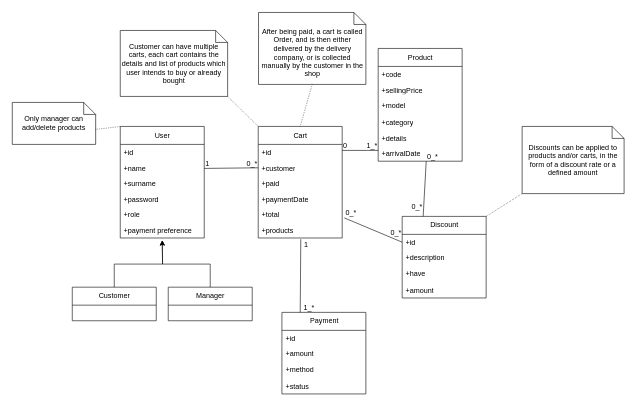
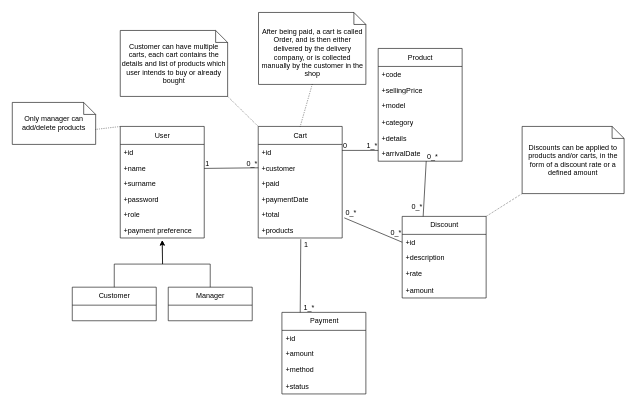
  <mxCell id="0" />
  <mxCell id="1" parent="0" />
  <mxCell id="2" style="edgeStyle=orthogonalEdgeStyle;rounded=0;orthogonalLoop=1;jettySize=auto;html=1;exitX=0.5;exitY=0;exitDx=0;exitDy=0;" parent="1" source="3" edge="1"><mxGeometry relative="1" as="geometry"><mxPoint x="270" y="400" as="targetPoint" /></mxGeometry></mxCell>
  <mxCell id="3" value="Customer" style="swimlane;fontStyle=0;childLayout=stackLayout;horizontal=1;startSize=30;fillColor=none;horizontalStack=0;resizeParent=1;resizeParentMax=0;resizeLast=0;collapsible=1;marginBottom=0;html=1;" parent="1" vertex="1"><mxGeometry x="120" y="478" width="140" height="56" as="geometry" /></mxCell>
  <mxCell id="4" style="edgeStyle=orthogonalEdgeStyle;rounded=0;orthogonalLoop=1;jettySize=auto;html=1;exitX=0.5;exitY=0;exitDx=0;exitDy=0;" parent="1" source="5" edge="1"><mxGeometry relative="1" as="geometry"><mxPoint x="270" y="400" as="targetPoint" /></mxGeometry></mxCell>
  <mxCell id="5" value="Manager" style="swimlane;fontStyle=0;childLayout=stackLayout;horizontal=1;startSize=30;fillColor=none;horizontalStack=0;resizeParent=1;resizeParentMax=0;resizeLast=0;collapsible=1;marginBottom=0;html=1;" parent="1" vertex="1"><mxGeometry x="280" y="478" width="140" height="56" as="geometry" /></mxCell>
  <mxCell id="6" value="Cart" style="swimlane;fontStyle=0;childLayout=stackLayout;horizontal=1;startSize=30;fillColor=none;horizontalStack=0;resizeParent=1;resizeParentMax=0;resizeLast=0;collapsible=1;marginBottom=0;html=1;" parent="1" vertex="1"><mxGeometry x="430" y="210" width="140" height="186" as="geometry" /></mxCell>
  <mxCell id="7" value="+id" style="text;strokeColor=none;fillColor=none;align=left;verticalAlign=top;spacingLeft=4;spacingRight=4;overflow=hidden;rotatable=0;points=[[0,0.5],[1,0.5]];portConstraint=eastwest;whiteSpace=wrap;html=1;" parent="6" vertex="1"><mxGeometry y="30" width="140" height="26" as="geometry" /></mxCell>
  <mxCell id="8" value="+customer" style="text;strokeColor=none;fillColor=none;align=left;verticalAlign=top;spacingLeft=4;spacingRight=4;overflow=hidden;rotatable=0;points=[[0,0.5],[1,0.5]];portConstraint=eastwest;whiteSpace=wrap;html=1;" parent="6" vertex="1"><mxGeometry y="56" width="140" height="26" as="geometry" /></mxCell>
  <mxCell id="9" value="+paid" style="text;strokeColor=none;fillColor=none;align=left;verticalAlign=top;spacingLeft=4;spacingRight=4;overflow=hidden;rotatable=0;points=[[0,0.5],[1,0.5]];portConstraint=eastwest;whiteSpace=wrap;html=1;" parent="6" vertex="1"><mxGeometry y="82" width="140" height="26" as="geometry" /></mxCell>
  <mxCell id="10" value="+paymentDate" style="text;strokeColor=none;fillColor=none;align=left;verticalAlign=top;spacingLeft=4;spacingRight=4;overflow=hidden;rotatable=0;points=[[0,0.5],[1,0.5]];portConstraint=eastwest;whiteSpace=wrap;html=1;" parent="6" vertex="1"><mxGeometry y="108" width="140" height="26" as="geometry" /></mxCell>
  <mxCell id="11" value="+total" style="text;strokeColor=none;fillColor=none;align=left;verticalAlign=top;spacingLeft=4;spacingRight=4;overflow=hidden;rotatable=0;points=[[0,0.5],[1,0.5]];portConstraint=eastwest;whiteSpace=wrap;html=1;" parent="6" vertex="1"><mxGeometry y="134" width="140" height="26" as="geometry" /></mxCell>
  <mxCell id="12" value="+products" style="text;strokeColor=none;fillColor=none;align=left;verticalAlign=top;spacingLeft=4;spacingRight=4;overflow=hidden;rotatable=0;points=[[0,0.5],[1,0.5]];portConstraint=eastwest;whiteSpace=wrap;html=1;" parent="6" vertex="1"><mxGeometry y="160" width="140" height="26" as="geometry" /></mxCell>
  <mxCell id="13" value="Product" style="swimlane;fontStyle=0;childLayout=stackLayout;horizontal=1;startSize=30;fillColor=none;horizontalStack=0;resizeParent=1;resizeParentMax=0;resizeLast=0;collapsible=1;marginBottom=0;html=1;" parent="1" vertex="1"><mxGeometry x="630" width="140" height="188" as="geometry" y="80" /></mxCell>
  <mxCell id="14" value="+code" style="text;strokeColor=none;fillColor=none;align=left;verticalAlign=top;spacingLeft=4;spacingRight=4;overflow=hidden;rotatable=0;points=[[0,0.5],[1,0.5]];portConstraint=eastwest;whiteSpace=wrap;html=1;" parent="13" vertex="1"><mxGeometry y="30" width="140" height="26" as="geometry" /></mxCell>
  <mxCell id="15" value="+sellingPrice" style="text;strokeColor=none;fillColor=none;align=left;verticalAlign=top;spacingLeft=4;spacingRight=4;overflow=hidden;rotatable=0;points=[[0,0.5],[1,0.5]];portConstraint=eastwest;whiteSpace=wrap;html=1;" parent="13" vertex="1"><mxGeometry y="56" width="140" height="26" as="geometry" /></mxCell>
  <mxCell id="16" value="+model" style="text;strokeColor=none;fillColor=none;align=left;verticalAlign=top;spacingLeft=4;spacingRight=4;overflow=hidden;rotatable=0;points=[[0,0.5],[1,0.5]];portConstraint=eastwest;whiteSpace=wrap;html=1;" parent="13" vertex="1"><mxGeometry y="82" width="140" height="28" as="geometry" /></mxCell>
  <mxCell id="17" value="+category" style="text;strokeColor=none;fillColor=none;align=left;verticalAlign=top;spacingLeft=4;spacingRight=4;overflow=hidden;rotatable=0;points=[[0,0.5],[1,0.5]];portConstraint=eastwest;whiteSpace=wrap;html=1;" parent="13" vertex="1"><mxGeometry y="110" width="140" height="26" as="geometry" /></mxCell>
  <mxCell id="18" value="+details" style="text;strokeColor=none;fillColor=none;align=left;verticalAlign=top;spacingLeft=4;spacingRight=4;overflow=hidden;rotatable=0;points=[[0,0.5],[1,0.5]];portConstraint=eastwest;whiteSpace=wrap;html=1;" parent="13" vertex="1"><mxGeometry y="136" width="140" height="26" as="geometry" /></mxCell>
  <mxCell id="19" value="+arrivalDate" style="text;strokeColor=none;fillColor=none;align=left;verticalAlign=top;spacingLeft=4;spacingRight=4;overflow=hidden;rotatable=0;points=[[0,0.5],[1,0.5]];portConstraint=eastwest;whiteSpace=wrap;html=1;" parent="13" vertex="1"><mxGeometry y="162" width="140" height="26" as="geometry" /></mxCell>
  <mxCell id="20" value="" style="endArrow=none;html=1;rounded=0;entryX=0;entryY=0.5;entryDx=0;entryDy=0;" parent="1" target="8" edge="1"><mxGeometry relative="1" as="geometry"><mxPoint x="340" y="280" as="sourcePoint" /><mxPoint x="500" y="280" as="targetPoint" /></mxGeometry></mxCell>
  <mxCell id="21" value="1" style="resizable=0;html=1;whiteSpace=wrap;align=left;verticalAlign=bottom;" parent="20" connectable="0" vertex="1"><mxGeometry x="-1" relative="1" as="geometry" /></mxCell>
  <mxCell id="22" value="0_*" style="resizable=0;html=1;whiteSpace=wrap;align=right;verticalAlign=bottom;" parent="20" connectable="0" vertex="1"><mxGeometry x="1" relative="1" as="geometry"><mxPoint y="1" as="offset" /></mxGeometry></mxCell>
  <mxCell id="23" value="" style="endArrow=none;html=1;rounded=0;" parent="1" edge="1"><mxGeometry relative="1" as="geometry"><mxPoint x="570" y="250" as="sourcePoint" /><mxPoint x="630" y="250" as="targetPoint" /></mxGeometry></mxCell>
  <mxCell id="24" value="0" style="resizable=0;html=1;whiteSpace=wrap;align=left;verticalAlign=bottom;" parent="23" connectable="0" vertex="1"><mxGeometry x="-1" relative="1" as="geometry" /></mxCell>
  <mxCell id="25" value="1_*" style="resizable=0;html=1;whiteSpace=wrap;align=right;verticalAlign=bottom;" parent="23" connectable="0" vertex="1"><mxGeometry x="1" relative="1" as="geometry" /></mxCell>
  <mxCell id="26" value="Only manager can add/delete products" style="shape=note;size=20;whiteSpace=wrap;html=1;" parent="1" vertex="1"><mxGeometry x="20" y="170" width="139" height="70" as="geometry" /></mxCell>
  <mxCell id="27" value="" style="endArrow=none;html=1;rounded=0;dashed=1;dashPattern=1 2;entryX=0;entryY=0;entryDx=0;entryDy=0;exitX=0;exitY=0;exitDx=139;exitDy=45;exitPerimeter=0;" parent="1" edge="1" source="26"><mxGeometry relative="1" as="geometry"><mxPoint x="170" y="170" as="sourcePoint" /><mxPoint x="201" y="210" as="targetPoint" /></mxGeometry></mxCell>
  <mxCell id="28" value="Customer can have multiple carts, each cart contains the details and list of products which user intends to buy or already bought" style="shape=note;size=20;whiteSpace=wrap;html=1;" parent="1" vertex="1"><mxGeometry x="200" y="50" width="179" height="110" as="geometry" /></mxCell>
  <mxCell id="29" value="" style="endArrow=none;html=1;rounded=0;dashed=1;dashPattern=1 2;entryX=0;entryY=0;entryDx=0;entryDy=0;exitX=1;exitY=1;exitDx=0;exitDy=0;exitPerimeter=0;" parent="1" target="6" edge="1" source="28"><mxGeometry relative="1" as="geometry"><mxPoint x="410" y="170" as="sourcePoint" /><mxPoint x="211" y="220" as="targetPoint" /></mxGeometry></mxCell>
  <mxCell id="30" value="" style="endArrow=none;html=1;rounded=0;entryX=0.5;entryY=0;entryDx=0;entryDy=0;exitX=0.507;exitY=1.077;exitDx=0;exitDy=0;exitPerimeter=0;" parent="1" source="12" edge="1"><mxGeometry relative="1" as="geometry"><mxPoint x="494.5" y="420" as="sourcePoint" /><mxPoint x="500" y="520" as="targetPoint" /></mxGeometry></mxCell>
  <mxCell id="31" value="1" style="resizable=0;html=1;whiteSpace=wrap;align=left;verticalAlign=bottom;" parent="30" connectable="0" vertex="1"><mxGeometry x="-1" relative="1" as="geometry"><mxPoint x="4" y="18" as="offset" /></mxGeometry></mxCell>
  <mxCell id="32" value="1_*" style="resizable=0;html=1;whiteSpace=wrap;align=right;verticalAlign=bottom;" parent="30" connectable="0" vertex="1"><mxGeometry x="1" relative="1" as="geometry"><mxPoint x="25" as="offset" /></mxGeometry></mxCell>
  <mxCell id="33" value="Discount" style="swimlane;fontStyle=0;childLayout=stackLayout;horizontal=1;startSize=30;fillColor=none;horizontalStack=0;resizeParent=1;resizeParentMax=0;resizeLast=0;collapsible=1;marginBottom=0;html=1;" parent="1" vertex="1"><mxGeometry x="670" y="360" width="140" height="136" as="geometry" /></mxCell>
  <mxCell id="34" value="+id" style="text;strokeColor=none;fillColor=none;align=left;verticalAlign=top;spacingLeft=4;spacingRight=4;overflow=hidden;rotatable=0;points=[[0,0.5],[1,0.5]];portConstraint=eastwest;whiteSpace=wrap;html=1;" parent="33" vertex="1"><mxGeometry y="30" width="140" height="26" as="geometry" /></mxCell>
  <mxCell id="35" value="+description" style="text;strokeColor=none;fillColor=none;align=left;verticalAlign=top;spacingLeft=4;spacingRight=4;overflow=hidden;rotatable=0;points=[[0,0.5],[1,0.5]];portConstraint=eastwest;whiteSpace=wrap;html=1;" parent="33" vertex="1"><mxGeometry y="56" width="140" height="26" as="geometry" /></mxCell>
- <mxCell id="36" value="+have" style="text;strokeColor=none;fillColor=none;align=left;verticalAlign=top;spacingLeft=4;spacingRight=4;overflow=hidden;rotatable=0;points=[[0,0.5],[1,0.5]];portConstraint=eastwest;whiteSpace=wrap;html=1;" parent="33" vertex="1"><mxGeometry y="82" width="140" height="28" as="geometry" /></mxCell>
+ <mxCell id="36" value="+rate" style="text;strokeColor=none;fillColor=none;align=left;verticalAlign=top;spacingLeft=4;spacingRight=4;overflow=hidden;rotatable=0;points=[[0,0.5],[1,0.5]];portConstraint=eastwest;whiteSpace=wrap;html=1;" parent="33" vertex="1"><mxGeometry y="82" width="140" height="28" as="geometry" /></mxCell>
  <mxCell id="37" value="+amount" style="text;strokeColor=none;fillColor=none;align=left;verticalAlign=top;spacingLeft=4;spacingRight=4;overflow=hidden;rotatable=0;points=[[0,0.5],[1,0.5]];portConstraint=eastwest;whiteSpace=wrap;html=1;" parent="33" vertex="1"><mxGeometry y="110" width="140" height="26" as="geometry" /></mxCell>
  <mxCell id="38" value="" style="endArrow=none;html=1;rounded=0;entryX=0;entryY=0.5;entryDx=0;entryDy=0;exitX=1.025;exitY=0.71;exitDx=0;exitDy=0;exitPerimeter=0;" parent="1" source="11" target="34" edge="1"><mxGeometry relative="1" as="geometry"><mxPoint x="609.5" y="320" as="sourcePoint" /><mxPoint x="669.5" y="320" as="targetPoint" /></mxGeometry></mxCell>
  <mxCell id="39" value="0_*" style="resizable=0;html=1;whiteSpace=wrap;align=left;verticalAlign=bottom;" parent="38" connectable="0" vertex="1"><mxGeometry x="-1" relative="1" as="geometry" /></mxCell>
  <mxCell id="40" value="0_*" style="resizable=0;html=1;whiteSpace=wrap;align=right;verticalAlign=bottom;" parent="38" connectable="0" vertex="1"><mxGeometry x="1" relative="1" as="geometry"><mxPoint y="-8" as="offset" /></mxGeometry></mxCell>
  <mxCell id="41" value="" style="endArrow=none;html=1;rounded=0;entryX=0.25;entryY=0;entryDx=0;entryDy=0;exitX=0.572;exitY=0.999;exitDx=0;exitDy=0;exitPerimeter=0;" parent="1" source="19" target="33" edge="1"><mxGeometry relative="1" as="geometry"><mxPoint x="583" y="372" as="sourcePoint" /><mxPoint x="680" y="413" as="targetPoint" /></mxGeometry></mxCell>
  <mxCell id="42" value="0_*" style="resizable=0;html=1;whiteSpace=wrap;align=left;verticalAlign=bottom;" parent="41" connectable="0" vertex="1"><mxGeometry x="-1" relative="1" as="geometry" /></mxCell>
  <mxCell id="43" value="0_*" style="resizable=0;html=1;whiteSpace=wrap;align=right;verticalAlign=bottom;" parent="41" connectable="0" vertex="1"><mxGeometry x="1" relative="1" as="geometry"><mxPoint y="-8" as="offset" /></mxGeometry></mxCell>
  <mxCell id="44" value="Discounts can be applied to products and/or carts, in the form of a discount rate or a defined amount" style="shape=note;size=20;whiteSpace=wrap;html=1;" parent="1" vertex="1"><mxGeometry x="870" y="210" width="170" height="112" as="geometry" /></mxCell>
  <mxCell id="45" value="" style="endArrow=none;html=1;rounded=0;dashed=1;dashPattern=1 2;entryX=0;entryY=1;entryDx=0;entryDy=0;exitX=1;exitY=0;exitDx=0;exitDy=0;entryPerimeter=0;" parent="1" source="33" target="44" edge="1"><mxGeometry relative="1" as="geometry"><mxPoint x="620" as="sourcePoint" y="80" /><mxPoint x="640" y="90" as="targetPoint" /></mxGeometry></mxCell>
  <mxCell id="46" value="User" style="swimlane;fontStyle=0;childLayout=stackLayout;horizontal=1;startSize=30;fillColor=none;horizontalStack=0;resizeParent=1;resizeParentMax=0;resizeLast=0;collapsible=1;marginBottom=0;html=1;" parent="1" vertex="1"><mxGeometry x="200" y="210" width="140" height="186" as="geometry" /></mxCell>
  <mxCell id="47" value="+id" style="text;strokeColor=none;fillColor=none;align=left;verticalAlign=top;spacingLeft=4;spacingRight=4;overflow=hidden;rotatable=0;points=[[0,0.5],[1,0.5]];portConstraint=eastwest;whiteSpace=wrap;html=1;" parent="46" vertex="1"><mxGeometry y="30" width="140" height="26" as="geometry" /></mxCell>
  <mxCell id="48" value="+name" style="text;strokeColor=none;fillColor=none;align=left;verticalAlign=top;spacingLeft=4;spacingRight=4;overflow=hidden;rotatable=0;points=[[0,0.5],[1,0.5]];portConstraint=eastwest;whiteSpace=wrap;html=1;" parent="46" vertex="1"><mxGeometry y="56" width="140" height="26" as="geometry" /></mxCell>
  <mxCell id="49" value="+surname" style="text;strokeColor=none;fillColor=none;align=left;verticalAlign=top;spacingLeft=4;spacingRight=4;overflow=hidden;rotatable=0;points=[[0,0.5],[1,0.5]];portConstraint=eastwest;whiteSpace=wrap;html=1;" parent="46" vertex="1"><mxGeometry y="82" width="140" height="26" as="geometry" /></mxCell>
  <mxCell id="50" value="+password" style="text;strokeColor=none;fillColor=none;align=left;verticalAlign=top;spacingLeft=4;spacingRight=4;overflow=hidden;rotatable=0;points=[[0,0.5],[1,0.5]];portConstraint=eastwest;whiteSpace=wrap;html=1;" parent="46" vertex="1"><mxGeometry y="108" width="140" height="26" as="geometry" /></mxCell>
  <mxCell id="51" value="+role" style="text;strokeColor=none;fillColor=none;align=left;verticalAlign=top;spacingLeft=4;spacingRight=4;overflow=hidden;rotatable=0;points=[[0,0.5],[1,0.5]];portConstraint=eastwest;whiteSpace=wrap;html=1;" parent="46" vertex="1"><mxGeometry y="134" width="140" height="26" as="geometry" /></mxCell>
  <mxCell id="52" value="+payment preference" style="text;strokeColor=none;fillColor=none;align=left;verticalAlign=top;spacingLeft=4;spacingRight=4;overflow=hidden;rotatable=0;points=[[0,0.5],[1,0.5]];portConstraint=eastwest;whiteSpace=wrap;html=1;" parent="46" vertex="1"><mxGeometry y="160" width="140" height="26" as="geometry" /></mxCell>
  <mxCell id="53" value="Payment" style="swimlane;fontStyle=0;childLayout=stackLayout;horizontal=1;startSize=30;fillColor=none;horizontalStack=0;resizeParent=1;resizeParentMax=0;resizeLast=0;collapsible=1;marginBottom=0;html=1;" parent="1" vertex="1"><mxGeometry x="469.5" y="520" width="140" height="136" as="geometry" /></mxCell>
  <mxCell id="54" value="+id" style="text;strokeColor=none;fillColor=none;align=left;verticalAlign=top;spacingLeft=4;spacingRight=4;overflow=hidden;rotatable=0;points=[[0,0.5],[1,0.5]];portConstraint=eastwest;whiteSpace=wrap;html=1;" parent="53" vertex="1"><mxGeometry y="30" width="140" height="26" as="geometry" /></mxCell>
  <mxCell id="55" value="+amount" style="text;strokeColor=none;fillColor=none;align=left;verticalAlign=top;spacingLeft=4;spacingRight=4;overflow=hidden;rotatable=0;points=[[0,0.5],[1,0.5]];portConstraint=eastwest;whiteSpace=wrap;html=1;" parent="53" vertex="1"><mxGeometry y="56" width="140" height="26" as="geometry" /></mxCell>
  <mxCell id="56" value="+method" style="text;strokeColor=none;fillColor=none;align=left;verticalAlign=top;spacingLeft=4;spacingRight=4;overflow=hidden;rotatable=0;points=[[0,0.5],[1,0.5]];portConstraint=eastwest;whiteSpace=wrap;html=1;" parent="53" vertex="1"><mxGeometry y="82" width="140" height="28" as="geometry" /></mxCell>
  <mxCell id="57" value="+status" style="text;strokeColor=none;fillColor=none;align=left;verticalAlign=top;spacingLeft=4;spacingRight=4;overflow=hidden;rotatable=0;points=[[0,0.5],[1,0.5]];portConstraint=eastwest;whiteSpace=wrap;html=1;" parent="53" vertex="1"><mxGeometry y="110" width="140" height="26" as="geometry" /></mxCell>
  <mxCell id="58" value="&lt;div&gt;&lt;br&gt;&lt;/div&gt;After being paid, a cart is&amp;nbsp;&lt;span style=&quot;background-color: initial;&quot;&gt;called Order, and is then either delivered by the delivery company, or is collected manually by the customer in the shop&lt;/span&gt;" style="shape=note;size=20;whiteSpace=wrap;html=1;" vertex="1" parent="1"><mxGeometry x="430.5" y="20" width="179" height="120" as="geometry" /></mxCell>
  <mxCell id="59" value="" style="endArrow=none;html=1;rounded=0;dashed=1;dashPattern=1 2;entryX=0.5;entryY=0;entryDx=0;entryDy=0;exitX=0.5;exitY=1;exitDx=0;exitDy=0;exitPerimeter=0;" edge="1" parent="1" source="58" target="6"><mxGeometry relative="1" as="geometry"><mxPoint x="420" y="180" as="sourcePoint" /><mxPoint x="440" y="220" as="targetPoint" /></mxGeometry></mxCell>
